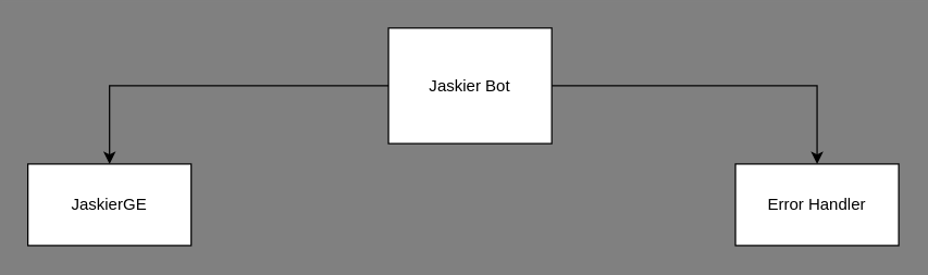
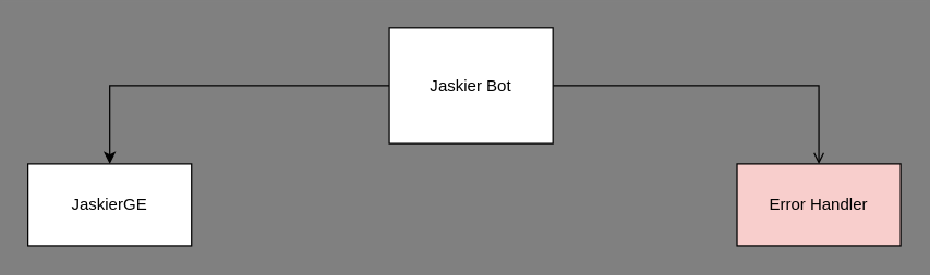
  <mxCell id="0" />
  <mxCell id="1" parent="0" />
- <mxCell id="2" style="edgeStyle=orthogonalEdgeStyle;rounded=0;orthogonalLoop=1;jettySize=auto;html=1;entryX=0.5;entryY=0;entryDx=0;entryDy=0;" edge="1" parent="1" source="4" target="6"><mxGeometry relative="1" as="geometry" /></mxCell>
+ <mxCell id="2" style="edgeStyle=orthogonalEdgeStyle;rounded=0;orthogonalLoop=1;jettySize=auto;html=1;entryX=0.5;entryY=0;entryDx=0;entryDy=0;endArrow=open;" edge="1" parent="1" source="4" target="6"><mxGeometry relative="1" as="geometry" /></mxCell>
  <mxCell id="3" style="edgeStyle=orthogonalEdgeStyle;rounded=0;orthogonalLoop=1;jettySize=auto;html=1;entryX=0.5;entryY=0;entryDx=0;entryDy=0;" edge="1" parent="1" source="4" target="5"><mxGeometry relative="1" as="geometry" /></mxCell>
  <mxCell id="4" value="Jaskier Bot" style="rounded=0;whiteSpace=wrap;html=1;" vertex="1" parent="1"><mxGeometry x="285" y="20" width="120" height="85" as="geometry" /></mxCell>
  <mxCell id="5" value="JaskierGE" style="rounded=0;whiteSpace=wrap;html=1;" vertex="1" parent="1"><mxGeometry x="20" y="120" width="120" height="60" as="geometry" /></mxCell>
- <mxCell id="6" value="Error Handler" style="rounded=0;whiteSpace=wrap;html=1;" vertex="1" parent="1"><mxGeometry x="540" y="120" width="120" height="60" as="geometry" /></mxCell>
+ <mxCell id="6" value="Error Handler" style="rounded=0;whiteSpace=wrap;html=1;fillColor=#f8cecc;" vertex="1" parent="1"><mxGeometry x="540" y="120" width="120" height="60" as="geometry" /></mxCell>
